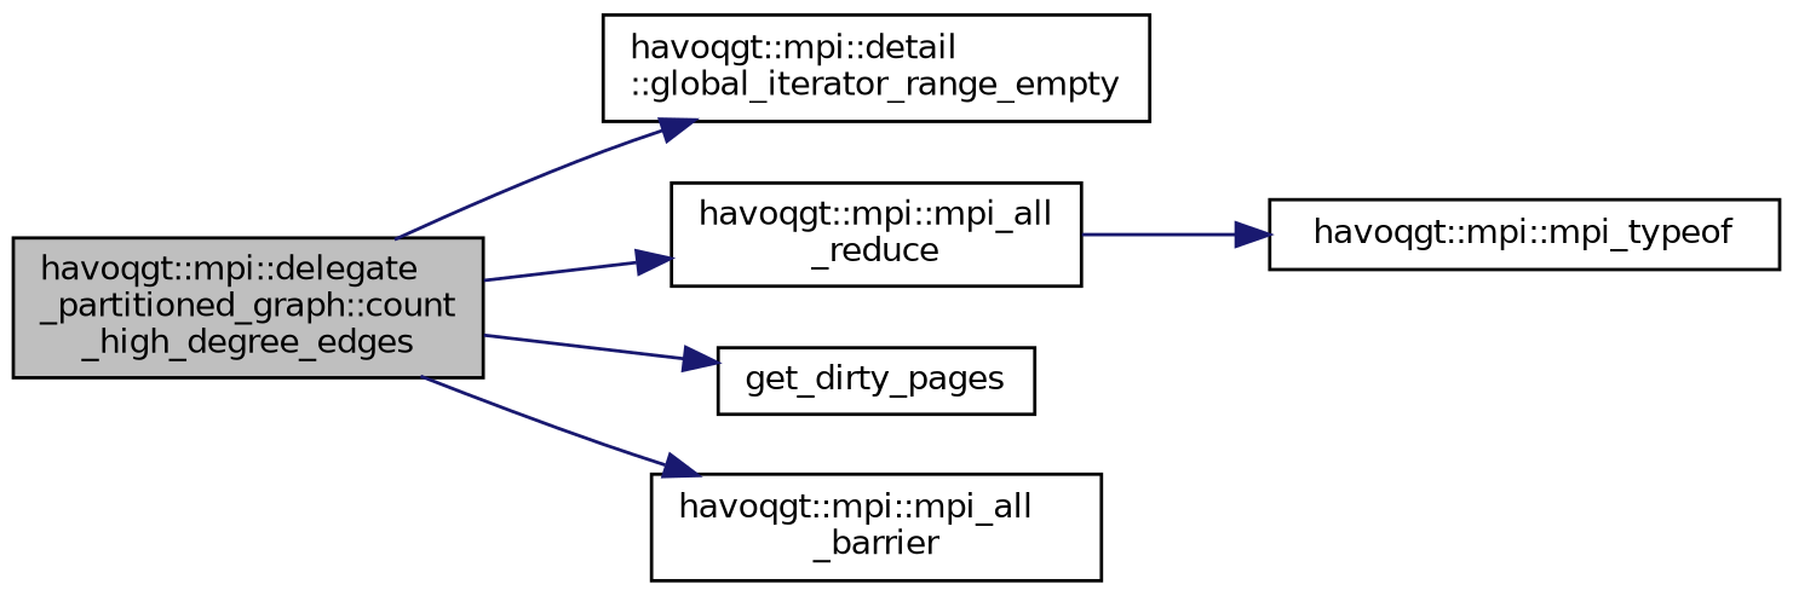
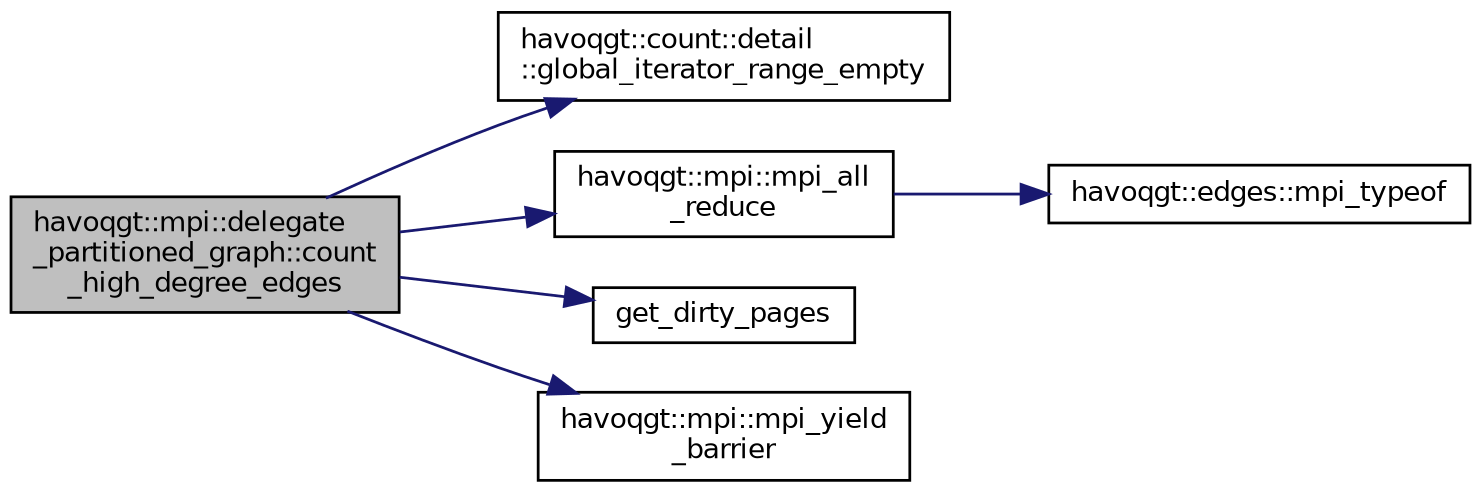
  digraph {
    rankdir=LR
    node [color=black fillcolor=white fontname=Helvetica fontsize=10 shape=record style=filled]
    edge [color=midnightblue fontname=Helvetica fontsize=10 labelfontname=Helvetica labelfontsize=10 style=solid]
    n1 [fillcolor=grey75 fontcolor=black height=0.2 label="havoqgt::mpi::delegate\l_partitioned_graph::count\l_high_degree_edges" width=0.4]
-   n2 [height=0.2 label="havoqgt::mpi::detail\l::global_iterator_range_empty" width=0.4]
+   n2 [height=0.2 label="havoqgt::count::detail\l::global_iterator_range_empty" width=0.4]
    n3 [height=0.2 label="havoqgt::mpi::mpi_all\l_reduce" width=0.4]
    n4 [height=0.2 label=get_dirty_pages width=0.4]
-   n5 [height=0.2 label="havoqgt::mpi::mpi_all\l_barrier" width=0.4]
-   n6 [height=0.2 label="havoqgt::mpi::mpi_typeof" width=0.4]
+   n5 [height=0.2 label="havoqgt::mpi::mpi_yield\l_barrier" width=0.4]
+   n6 [height=0.2 label="havoqgt::edges::mpi_typeof" width=0.4]
    n1 -> n2
    n1 -> n3
    n1 -> n4
    n1 -> n5
    n3 -> n6
  }
